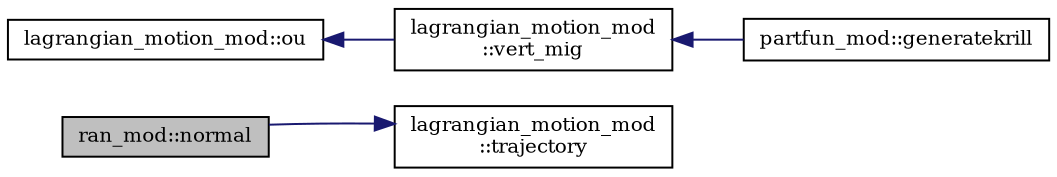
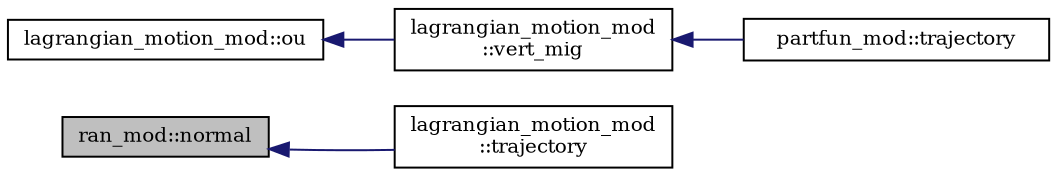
  digraph {
    fontname="DejaVu Serif"
    rankdir=LR
    node [color=black fontname="DejaVu Serif" fontsize=10 shape=record]
    edge [color=midnightblue dir=back fontname="DejaVu Serif" fontsize=10 labelfontname=Helvetica labelfontsize=10 style=solid]
    n1 [fillcolor=grey75 fontcolor=black height=0.2 label="ran_mod::normal" style=filled width=0.4]
    n2 [height=0.2 label="lagrangian_motion_mod\l::trajectory" width=0.4]
    n3 [height=0.2 label="lagrangian_motion_mod::ou" width=0.4]
    n4 [height=0.2 label="lagrangian_motion_mod\l::vert_mig" width=0.4]
-   n5 [height=0.2 label="partfun_mod::generatekrill" width=0.4]
-   n2 -> n1
+   n5 [height=0.2 label="partfun_mod::trajectory" width=0.4]
+   n1 -> n2
    n3 -> n4
    n4 -> n5
  }
